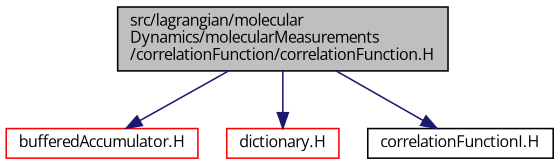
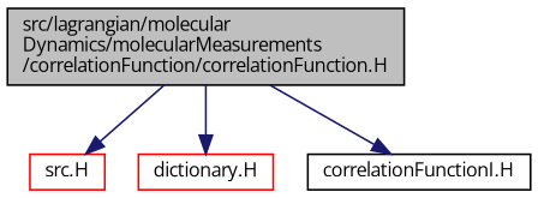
  digraph {
    fontname="Open Sans"
    node [color=black fontname="Open Sans" fontsize=10 shape=record]
    edge [color=midnightblue fontname="Open Sans" fontsize=10 labelfontname=FreeSans labelfontsize=10 style=solid]
    n1 [fillcolor=grey75 fontcolor=black height=0.2 label="src/lagrangian/molecular\lDynamics/molecularMeasurements\l/correlationFunction/correlationFunction.H" style=filled width=0.4]
-   n2 [color=red height=0.2 label="bufferedAccumulator.H" width=0.4]
+   n2 [color=red height=0.2 label="src.H" width=0.4]
    n3 [color=red height=0.2 label="dictionary.H" width=0.4]
    n4 [height=0.2 label="correlationFunctionI.H" width=0.4]
    n1 -> n2
    n1 -> n3
    n1 -> n4
  }
